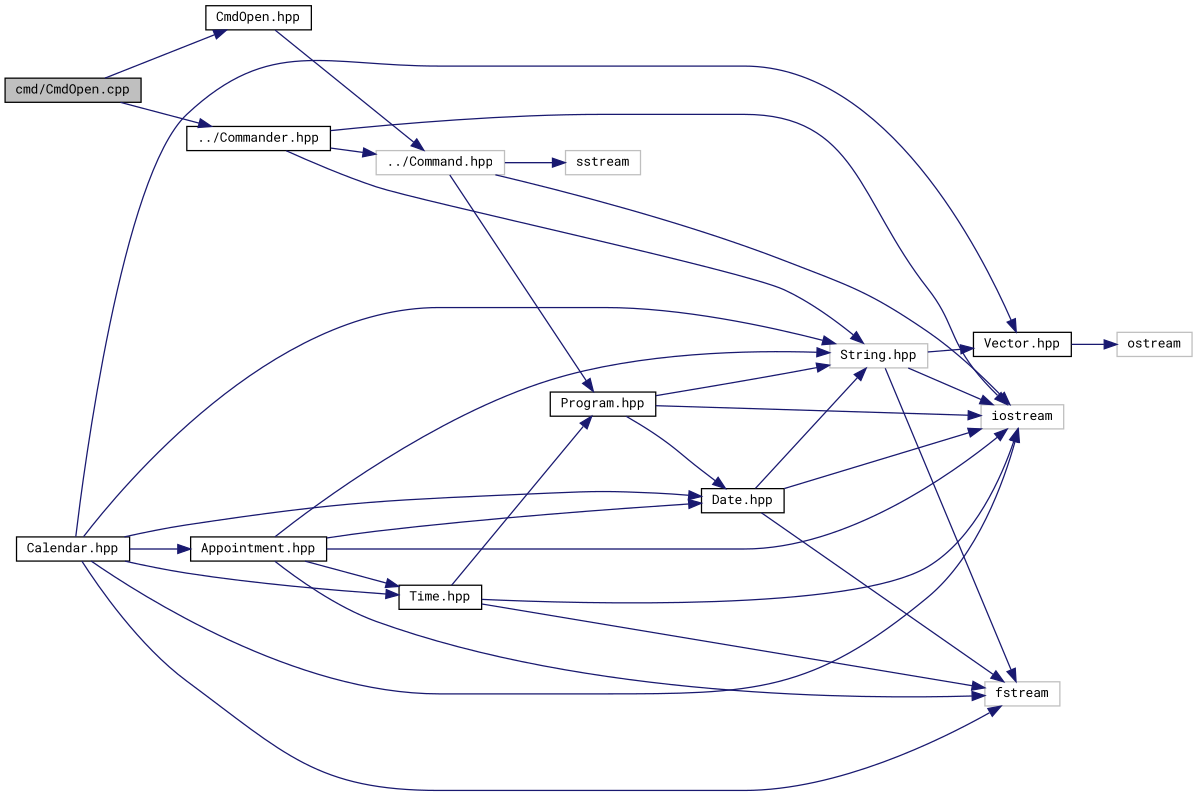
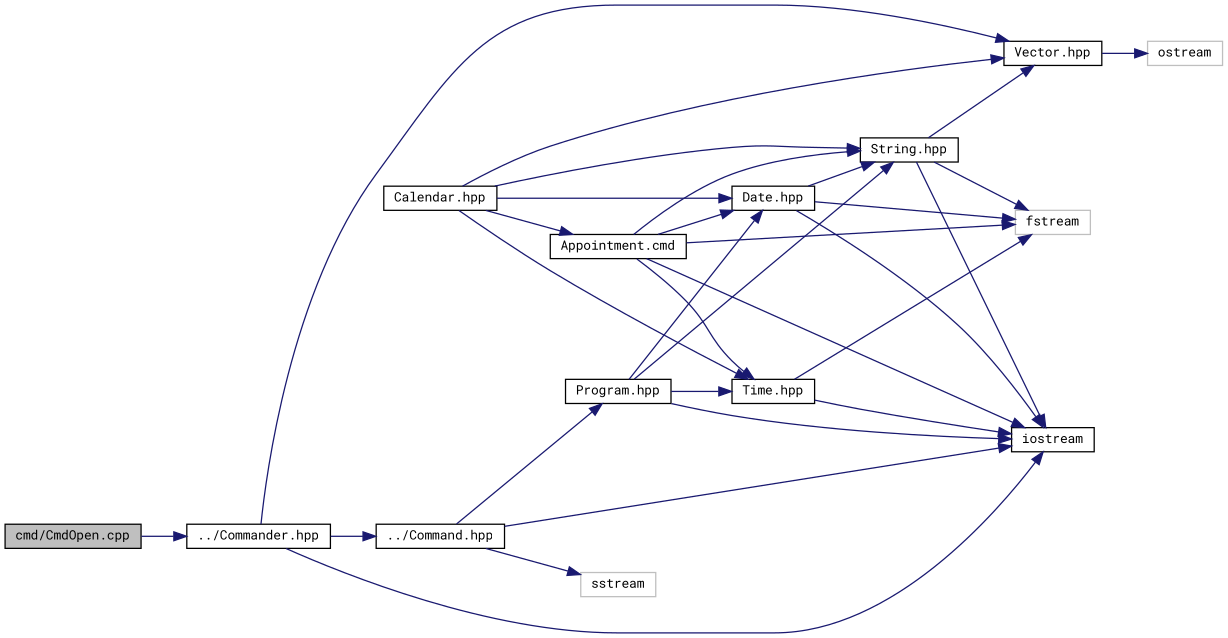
  digraph {
    fontname="Roboto Mono"
    rankdir=LR
    node [color=black fillcolor=white fontname="Roboto Mono" fontsize=10 shape=record style=filled]
    edge [color=midnightblue fontname="Roboto Mono" fontsize=10 labelfontname=Helvetica labelfontsize=10 style=solid]
    n1 [fillcolor=grey75 fontcolor=black height=0.2 label="cmd/CmdOpen.cpp" width=0.4]
-   n2 [height=0.2 label="CmdOpen.hpp" width=0.4]
    n3 [height=0.2 label="../Commander.hpp" width=0.4]
-   n4 [color=grey75 height=0.2 label="../Command.hpp" width=0.4]
-   n5 [color=grey75 height=0.2 label=iostream width=0.4]
+   n4 [height=0.2 label="../Command.hpp" width=0.4]
+   n5 [height=0.2 label=iostream width=0.4]
    n6 [height=0.2 label="Vector.hpp" width=0.4]
    n7 [color=grey75 height=0.2 label=sstream width=0.4]
    n8 [height=0.2 label="Program.hpp" width=0.4]
    n9 [height=0.2 label="Date.hpp" width=0.4]
-   n10 [color=grey75 height=0.2 label="String.hpp" width=0.4]
+   n10 [height=0.2 label="String.hpp" width=0.4]
    n11 [height=0.2 label="Time.hpp" width=0.4]
    n12 [height=0.2 label="Calendar.hpp" width=0.4]
    n13 [color=grey75 height=0.2 label=fstream width=0.4]
-   n14 [height=0.2 label="Appointment.hpp" width=0.4]
+   n14 [height=0.2 label="Appointment.cmd" width=0.4]
    n15 [color=grey75 height=0.2 label=ostream width=0.4]
-   n1 -> n2
    n1 -> n3
-   n2 -> n4
    n3 -> n4
    n3 -> n5
-   n3 -> n10
+   n3 -> n6
    n4 -> n5
    n4 -> n7
    n4 -> n8
    n6 -> n15
    n8 -> n5
    n8 -> n9
    n8 -> n10
-   n11 -> n8
+   n8 -> n11
    n9 -> n5
    n9 -> n10
    n9 -> n13
    n10 -> n5
    n10 -> n6
    n10 -> n13
    n11 -> n5
    n11 -> n13
-   n12 -> n5
    n12 -> n6
    n12 -> n9
    n12 -> n10
    n12 -> n11
-   n12 -> n13
    n12 -> n14
    n14 -> n5
    n14 -> n9
    n14 -> n10
    n14 -> n11
    n14 -> n13
  }
